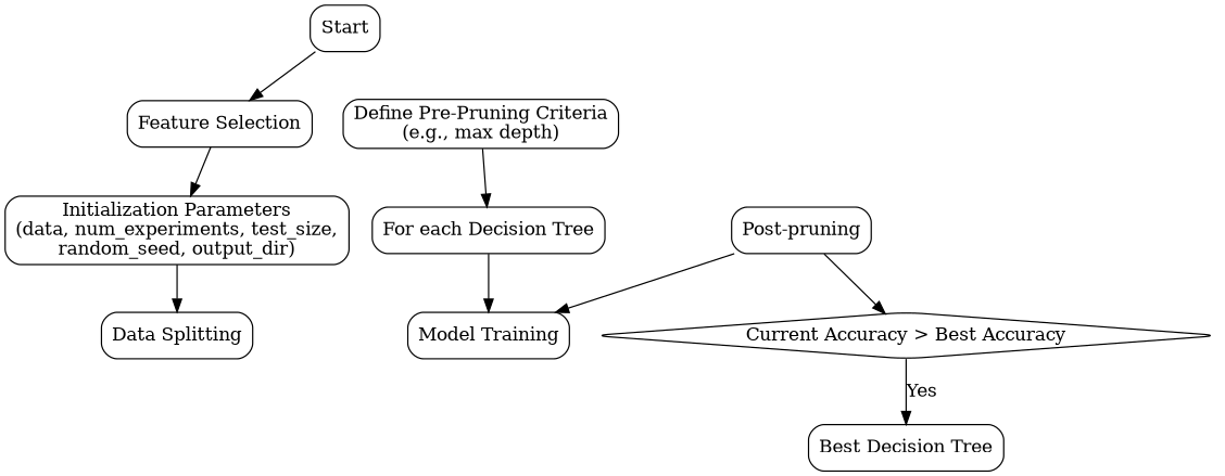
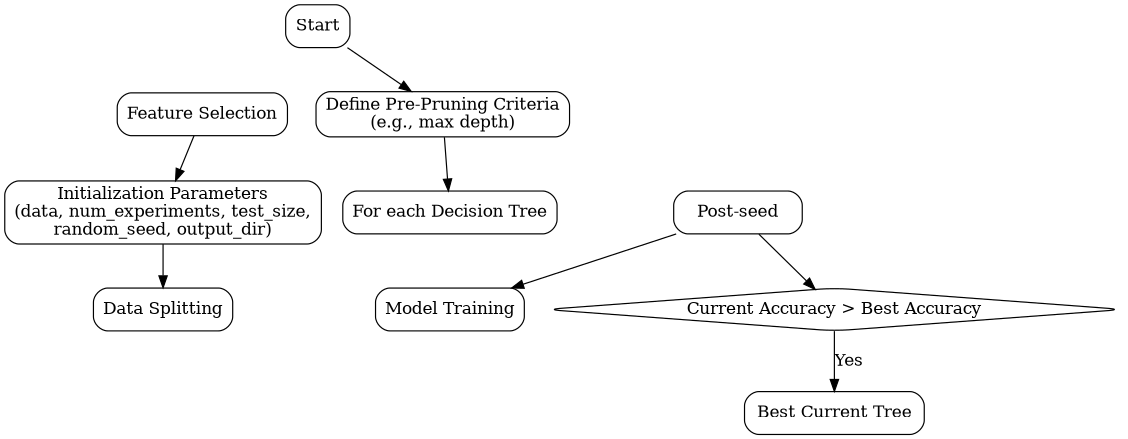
  digraph {
    rankdir=TB
    node [color=black fillcolor=white shape=rect style="rounded,filled"]
    n1 [label=Start]
    n2 [label="Feature Selection"]
    n3 [label="Initialization Parameters\n(data, num_experiments, test_size,\nrandom_seed, output_dir)"]
    n4 [label="Data Splitting"]
    n5 [label="Define Pre-Pruning Criteria\n(e.g., max depth)"]
    n6 [label="For each Decision Tree"]
    n7 [label="Model Training"]
-   n8 [label="Post-pruning"]
+   n8 [label="Post-seed"]
    n9 [label="Current Accuracy > Best Accuracy" shape=diamond]
-   n10 [label="Best Decision Tree"]
-   n1 -> n2
+   n10 [label="Best Current Tree"]
+   n1 -> n5
    n2 -> n3
    n3 -> n4
    n5 -> n6
-   n6 -> n7
    n8 -> n7
    n8 -> n9
    n9 -> n10 [label=Yes]
  }
